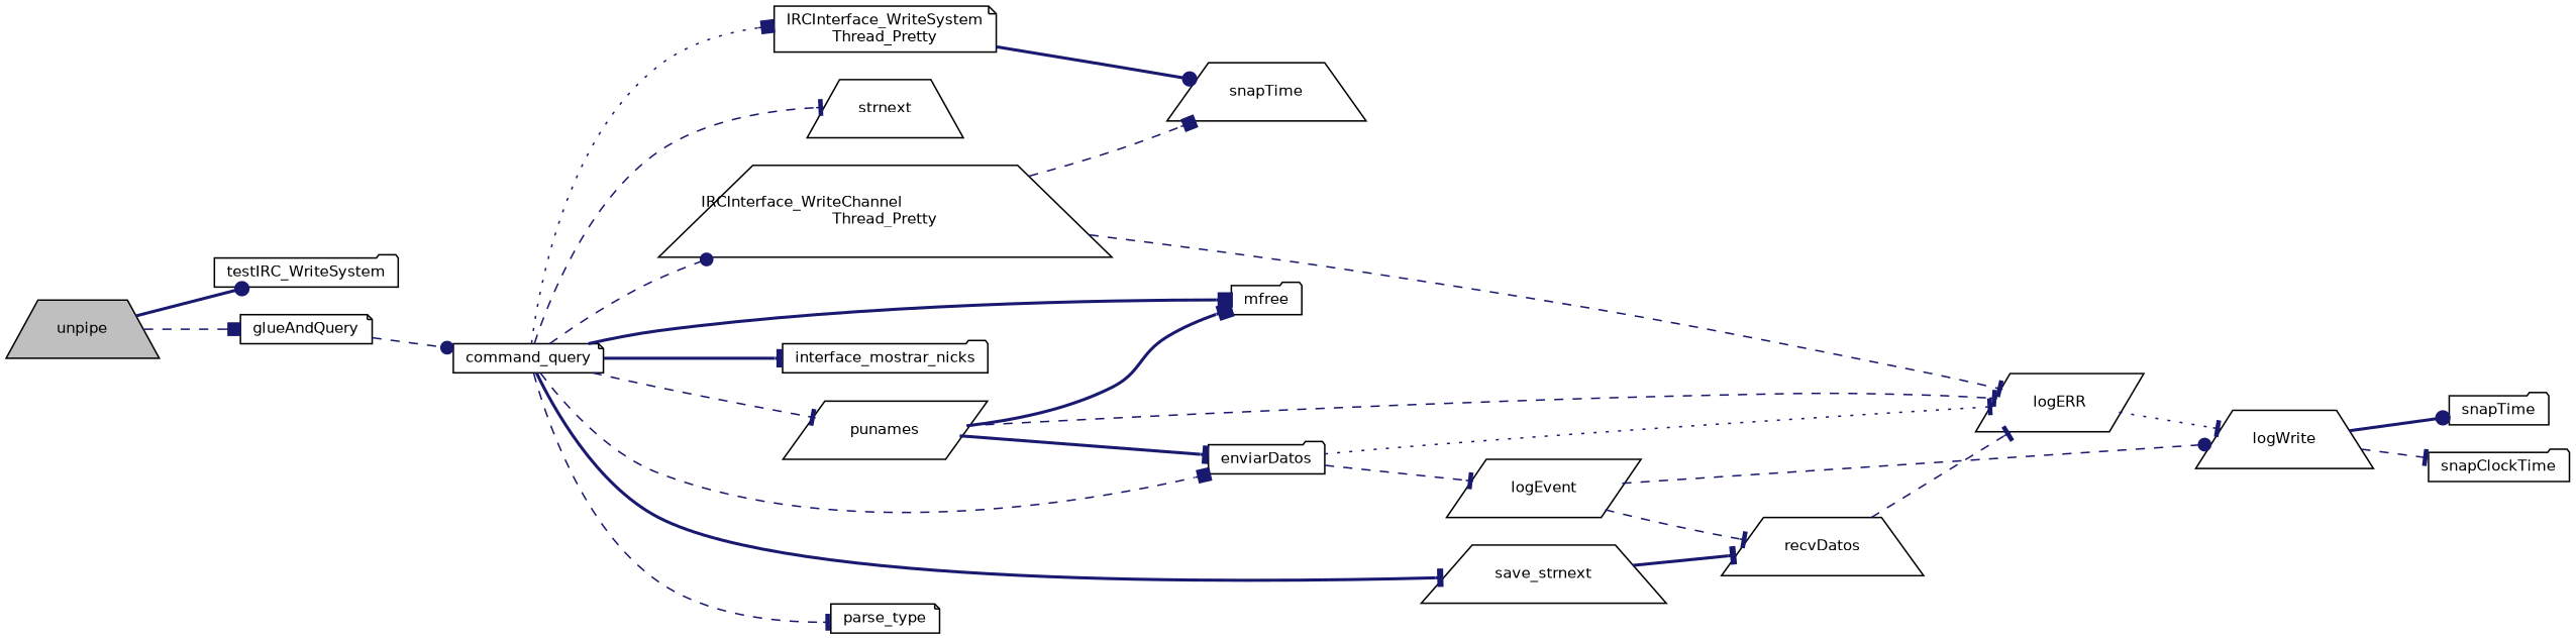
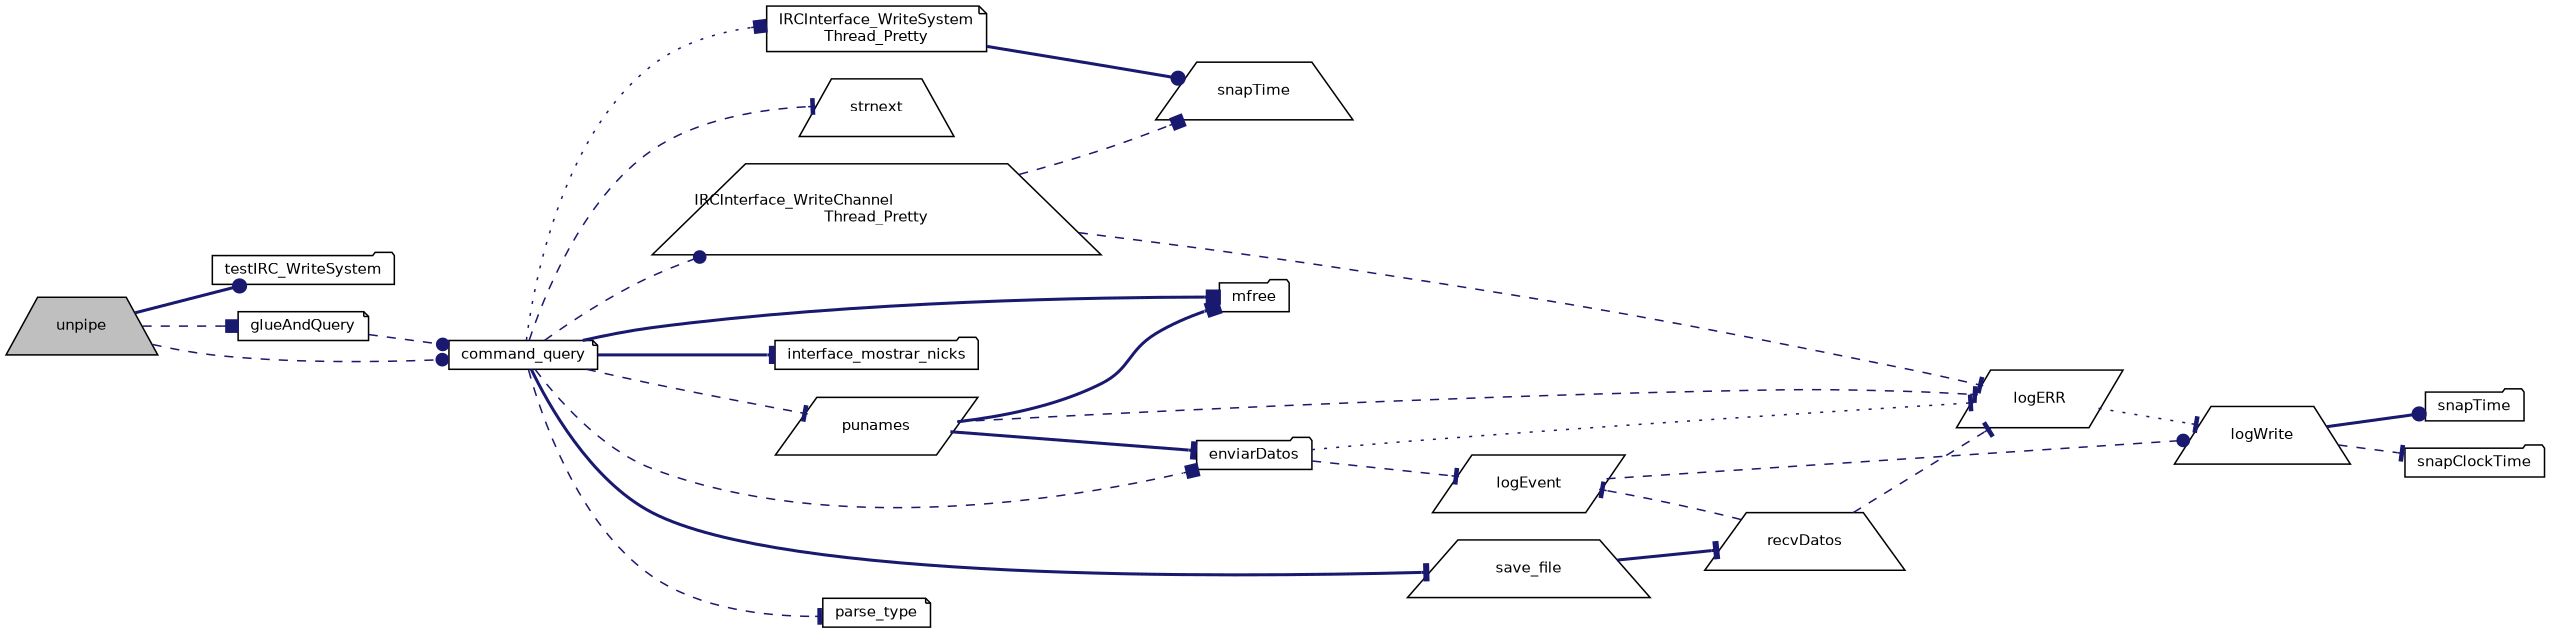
  digraph {
    rankdir=LR
    node [color=black fillcolor=white fontname=Helvetica fontsize=10 shape=trapezium style=filled]
    edge [arrowhead=tee color=midnightblue fontname=Helvetica fontsize=10 labelfontname=Helvetica labelfontsize=10 style=dashed]
    n1 [fillcolor=grey75 fontcolor=black height=0.2 label=unpipe width=0.4]
    n2 [height=0.2 label=testIRC_WriteSystem shape=folder width=0.4]
    n3 [height=0.2 label=glueAndQuery shape=note width=0.4]
    n4 [height=0.2 label=command_query shape=note width=0.4]
    n5 [height=0.2 label="IRCInterface_WriteSystem\lThread_Pretty" shape=note width=0.4]
    n6 [height=0.2 label=strnext width=0.4]
    n7 [height=0.2 label=mfree shape=folder width=0.4]
    n8 [height=0.2 label="IRCInterface_WriteChannel\lThread_Pretty" width=0.4]
    n9 [height=0.2 label=interface_mostrar_nicks shape=folder width=0.4]
    n10 [height=0.2 label=punames shape=parallelogram width=0.4]
    n11 [height=0.2 label=enviarDatos shape=folder width=0.4]
-   n12 [height=0.2 label=save_strnext width=0.4]
+   n12 [height=0.2 label=save_file width=0.4]
    n13 [height=0.2 label=parse_type shape=note width=0.4]
    n14 [height=0.2 label=snapTime width=0.4]
    n15 [height=0.2 label=logERR shape=parallelogram width=0.4]
    n16 [height=0.2 label=logEvent shape=parallelogram width=0.4]
    n17 [height=0.2 label=recvDatos width=0.4]
    n18 [height=0.2 label=logWrite width=0.4]
    n19 [height=0.2 label=snapTime shape=folder width=0.4]
    n20 [height=0.2 label=snapClockTime shape=folder width=0.4]
    n1 -> n2 [arrowhead=dot style=bold]
    n1 -> n3 [arrowhead=box]
+   n1 -> n4 [arrowhead=dot]
    n3 -> n4 [arrowhead=dot]
    n4 -> n5 [arrowhead=box style=dotted]
    n4 -> n6
    n4 -> n7 [arrowhead=box style=bold]
    n4 -> n8 [arrowhead=dot]
    n4 -> n9 [style=bold]
    n4 -> n10
    n4 -> n11 [arrowhead=box]
    n4 -> n12 [style=bold]
    n4 -> n13
    n5 -> n14 [arrowhead=dot style=bold]
    n8 -> n14 [arrowhead=box]
    n8 -> n15
    n10 -> n7 [arrowhead=box style=bold]
    n10 -> n11 [style=bold]
    n10 -> n15
    n11 -> n15 [style=dotted]
    n11 -> n16
    n12 -> n17 [style=bold]
    n15 -> n18 [style=dotted]
    n16 -> n18 [arrowhead=dot]
    n17 -> n15
-   n16 -> n17
+   n17 -> n16
    n18 -> n19 [arrowhead=dot style=bold]
    n18 -> n20
  }
